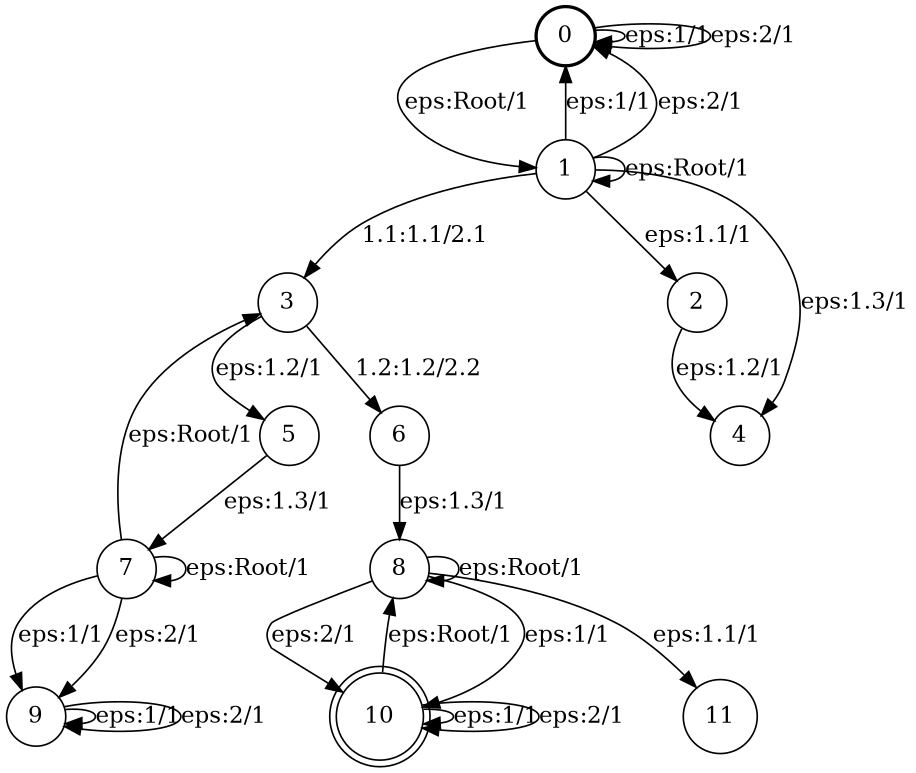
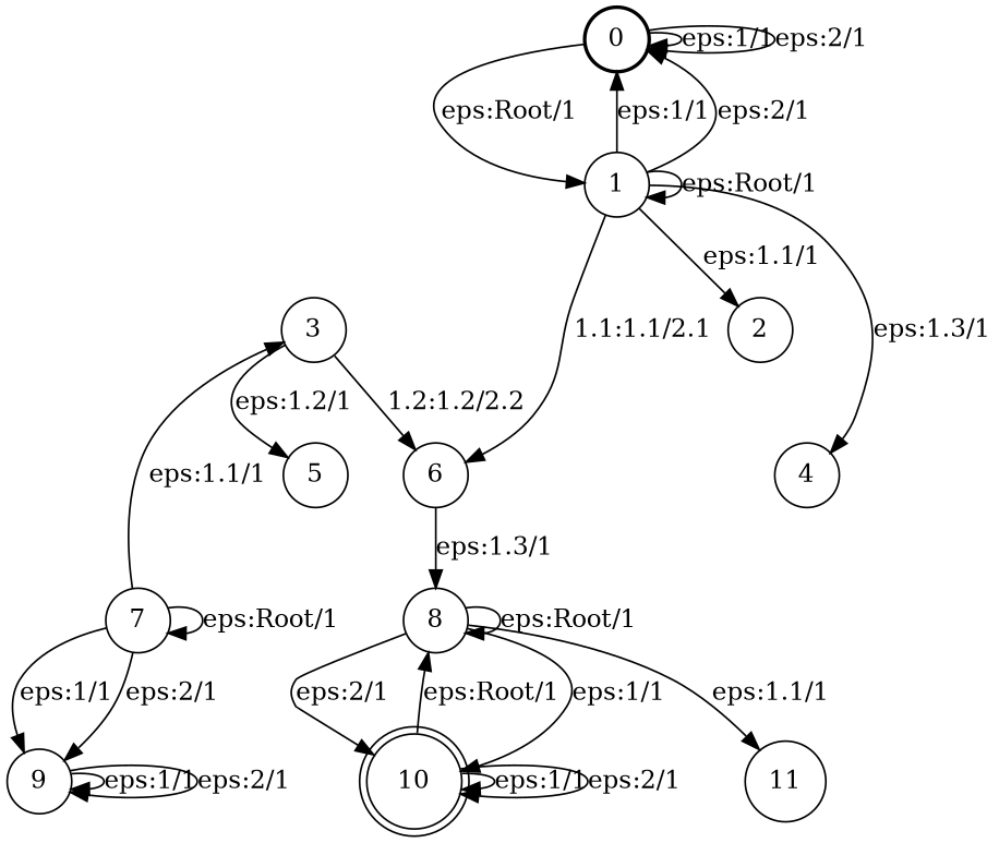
  digraph {
    nodesep=0.25
    rankdir=TB
    ranksep=0.4
    node [fontsize=14 shape=circle style=solid]
    edge [fontsize=14]
    n1 [label=0 style=bold]
    n2 [label=1]
    n3 [label=3]
    n4 [label=2]
    n5 [label=4]
    n6 [label=6]
    n7 [label=5]
    n8 [label=8]
    n9 [label=7]
    n10 [label=11]
    n11 [label=10 shape=doublecircle]
    n12 [label=9]
    n1 -> n1 [label="eps:1/1"]
    n1 -> n1 [label="eps:2/1"]
    n1 -> n2 [label="eps:Root/1"]
    n2 -> n1 [label="eps:1/1"]
    n2 -> n1 [label="eps:2/1"]
    n2 -> n2 [label="eps:Root/1"]
-   n2 -> n3 [label="1.1:1.1/2.1"]
+   n2 -> n6 [label="1.1:1.1/2.1"]
    n2 -> n4 [label="eps:1.1/1"]
    n2 -> n5 [label="eps:1.3/1"]
    n3 -> n6 [label="1.2:1.2/2.2"]
    n3 -> n7 [label="eps:1.2/1"]
-   n4 -> n5 [label="eps:1.2/1"]
    n6 -> n8 [label="eps:1.3/1"]
-   n7 -> n9 [label="eps:1.3/1"]
    n8 -> n8 [label="eps:Root/1"]
    n8 -> n10 [label="eps:1.1/1"]
    n8 -> n11 [label="eps:1/1"]
    n8 -> n11 [label="eps:2/1"]
-   n9 -> n3 [label="eps:Root/1"]
+   n9 -> n3 [label="eps:1.1/1"]
    n9 -> n9 [label="eps:Root/1"]
    n9 -> n12 [label="eps:1/1"]
    n9 -> n12 [label="eps:2/1"]
    n11 -> n8 [label="eps:Root/1"]
    n11 -> n11 [label="eps:1/1"]
    n11 -> n11 [label="eps:2/1"]
    n12 -> n12 [label="eps:1/1"]
    n12 -> n12 [label="eps:2/1"]
  }
